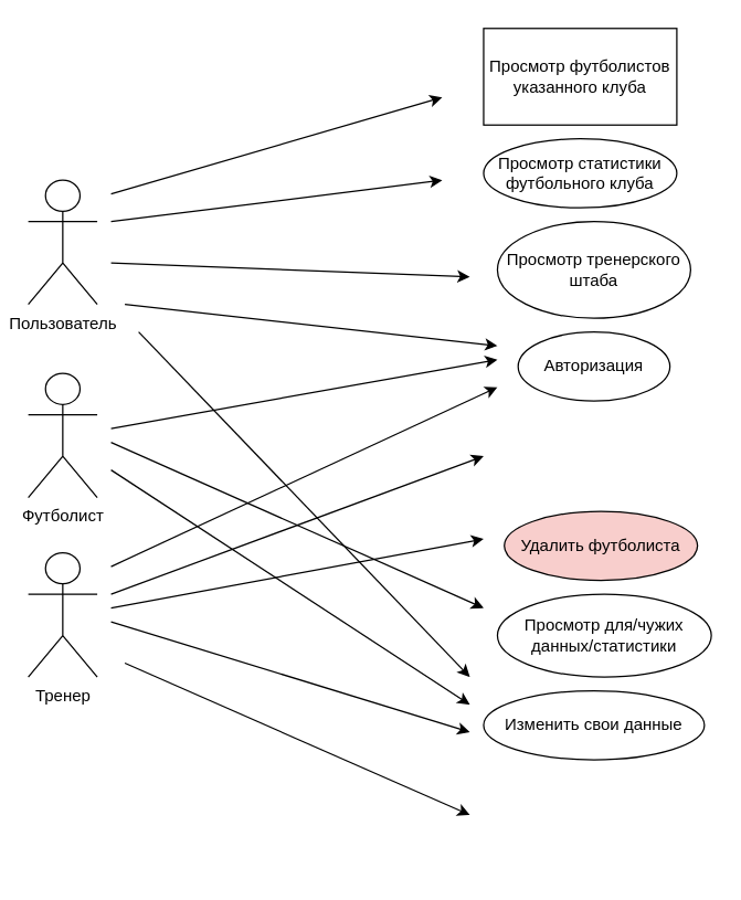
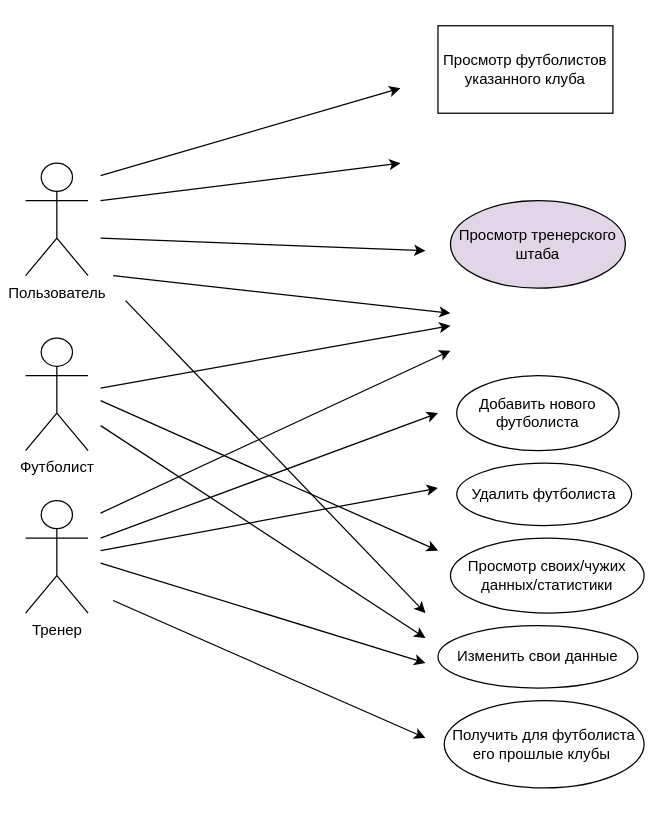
  <mxCell id="0" />
  <mxCell id="1" parent="0" />
  <mxCell id="2" value="Просмотр футболистов указанного клуба" style="whiteSpace=wrap;html=1;rounded=0;" vertex="1" parent="1"><mxGeometry x="350" y="20" width="140" height="70" as="geometry" /></mxCell>
- <mxCell id="3" value="Просмотр статистики футбольного клуба" style="ellipse;whiteSpace=wrap;html=1;" vertex="1" parent="1"><mxGeometry x="350" y="100" width="140" height="50" as="geometry" /></mxCell>
- <mxCell id="4" value="Просмотр тренерского штаба" style="ellipse;whiteSpace=wrap;html=1;" vertex="1" parent="1"><mxGeometry x="360" y="160" width="140" height="70" as="geometry" /></mxCell>
+ <mxCell id="4" value="Просмотр тренерского штаба" style="ellipse;whiteSpace=wrap;html=1;fillColor=#e1d5e7;" vertex="1" parent="1"><mxGeometry x="360" y="160" width="140" height="70" as="geometry" /></mxCell>
  <mxCell id="5" value="Футболист&lt;div&gt;&lt;br&gt;&lt;/div&gt;" style="shape=umlActor;verticalLabelPosition=bottom;verticalAlign=top;html=1;outlineConnect=0;" vertex="1" parent="1"><mxGeometry x="20" y="270" width="50" height="90" as="geometry" /></mxCell>
  <mxCell id="6" value="Пользователь" style="shape=umlActor;verticalLabelPosition=bottom;verticalAlign=top;html=1;outlineConnect=0;" vertex="1" parent="1"><mxGeometry x="20" y="130" width="50" height="90" as="geometry" /></mxCell>
  <mxCell id="7" value="&lt;div&gt;Тренер&lt;/div&gt;" style="shape=umlActor;verticalLabelPosition=bottom;verticalAlign=top;html=1;outlineConnect=0;" vertex="1" parent="1"><mxGeometry x="20" y="400" width="50" height="90" as="geometry" /></mxCell>
- <mxCell id="8" value="Авторизация" style="ellipse;whiteSpace=wrap;html=1;" vertex="1" parent="1"><mxGeometry x="375" y="240" width="110" height="50" as="geometry" /></mxCell>
- <mxCell id="10" value="Удалить футболиста" style="ellipse;whiteSpace=wrap;html=1;fillColor=#f8cecc;" vertex="1" parent="1"><mxGeometry x="365" y="370" width="140" height="50" as="geometry" /></mxCell>
- <mxCell id="12" value="Просмотр для/чужих данных/статистики" style="ellipse;whiteSpace=wrap;html=1;" vertex="1" parent="1"><mxGeometry x="360" y="430" width="155" height="60" as="geometry" /></mxCell>
+ <mxCell id="9" value="Добавить нового футболиста" style="ellipse;whiteSpace=wrap;html=1;" vertex="1" parent="1"><mxGeometry x="365" y="300" width="130" height="60" as="geometry" /></mxCell>
+ <mxCell id="10" value="Удалить футболиста" style="ellipse;whiteSpace=wrap;html=1;" vertex="1" parent="1"><mxGeometry x="365" y="370" width="140" height="50" as="geometry" /></mxCell>
+ <mxCell id="11" value="Получить для футболиста его прошлые клубы&amp;nbsp;" style="ellipse;whiteSpace=wrap;html=1;" vertex="1" parent="1"><mxGeometry x="355" y="560" width="160" height="70" as="geometry" /></mxCell>
+ <mxCell id="12" value="Просмотр своих/чужих данных/статистики" style="ellipse;whiteSpace=wrap;html=1;" vertex="1" parent="1"><mxGeometry x="360" y="430" width="155" height="60" as="geometry" /></mxCell>
  <mxCell id="13" value="Изменить свои данные" style="ellipse;whiteSpace=wrap;html=1;" vertex="1" parent="1"><mxGeometry x="350" y="500" width="160" height="50" as="geometry" /></mxCell>
  <mxCell id="14" value="" style="endArrow=classic;html=1;rounded=0;" edge="1" parent="1"><mxGeometry width="50" height="50" relative="1" as="geometry"><mxPoint x="80" y="140" as="sourcePoint" /><mxPoint x="320" y="70" as="targetPoint" /></mxGeometry></mxCell>
  <mxCell id="15" value="" style="endArrow=classic;html=1;rounded=0;" edge="1" parent="1"><mxGeometry width="50" height="50" relative="1" as="geometry"><mxPoint x="80" y="160" as="sourcePoint" /><mxPoint x="320" y="130" as="targetPoint" /></mxGeometry></mxCell>
  <mxCell id="16" value="" style="endArrow=classic;html=1;rounded=0;" edge="1" parent="1"><mxGeometry width="50" height="50" relative="1" as="geometry"><mxPoint x="80" y="190" as="sourcePoint" /><mxPoint x="340" y="200" as="targetPoint" /></mxGeometry></mxCell>
  <mxCell id="17" value="" style="endArrow=classic;html=1;rounded=0;" edge="1" parent="1"><mxGeometry width="50" height="50" relative="1" as="geometry"><mxPoint x="90" y="220" as="sourcePoint" /><mxPoint x="360" y="250" as="targetPoint" /></mxGeometry></mxCell>
  <mxCell id="18" value="" style="endArrow=classic;html=1;rounded=0;" edge="1" parent="1"><mxGeometry width="50" height="50" relative="1" as="geometry"><mxPoint x="80" y="310" as="sourcePoint" /><mxPoint x="360" y="260" as="targetPoint" /></mxGeometry></mxCell>
  <mxCell id="19" value="" style="endArrow=classic;html=1;rounded=0;" edge="1" parent="1"><mxGeometry width="50" height="50" relative="1" as="geometry"><mxPoint x="80" y="410" as="sourcePoint" /><mxPoint x="360" y="280" as="targetPoint" /></mxGeometry></mxCell>
  <mxCell id="20" value="" style="endArrow=classic;html=1;rounded=0;" edge="1" parent="1"><mxGeometry width="50" height="50" relative="1" as="geometry"><mxPoint x="80" y="430" as="sourcePoint" /><mxPoint x="350" y="330" as="targetPoint" /></mxGeometry></mxCell>
  <mxCell id="21" value="" style="endArrow=classic;html=1;rounded=0;" edge="1" parent="1"><mxGeometry width="50" height="50" relative="1" as="geometry"><mxPoint x="80" y="440" as="sourcePoint" /><mxPoint x="350" y="390" as="targetPoint" /></mxGeometry></mxCell>
  <mxCell id="22" value="" style="endArrow=classic;html=1;rounded=0;" edge="1" parent="1"><mxGeometry width="50" height="50" relative="1" as="geometry"><mxPoint x="80" y="320" as="sourcePoint" /><mxPoint x="350" y="440" as="targetPoint" /></mxGeometry></mxCell>
  <mxCell id="23" value="" style="endArrow=classic;html=1;rounded=0;" edge="1" parent="1"><mxGeometry width="50" height="50" relative="1" as="geometry"><mxPoint x="80" y="450" as="sourcePoint" /><mxPoint x="340" y="530" as="targetPoint" /></mxGeometry></mxCell>
  <mxCell id="24" value="" style="endArrow=classic;html=1;rounded=0;" edge="1" parent="1"><mxGeometry width="50" height="50" relative="1" as="geometry"><mxPoint x="80" y="340" as="sourcePoint" /><mxPoint x="340" y="510" as="targetPoint" /></mxGeometry></mxCell>
  <mxCell id="25" value="" style="endArrow=classic;html=1;rounded=0;" edge="1" parent="1"><mxGeometry width="50" height="50" relative="1" as="geometry"><mxPoint x="100" y="240" as="sourcePoint" /><mxPoint x="340" y="490" as="targetPoint" /></mxGeometry></mxCell>
  <mxCell id="26" value="" style="endArrow=classic;html=1;rounded=0;" edge="1" parent="1"><mxGeometry width="50" height="50" relative="1" as="geometry"><mxPoint x="90" y="480" as="sourcePoint" /><mxPoint x="340" y="590" as="targetPoint" /></mxGeometry></mxCell>
